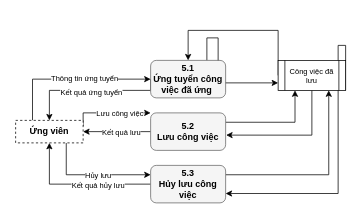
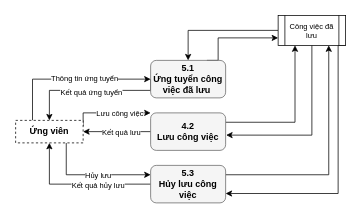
  <mxCell id="0" />
  <mxCell id="1" parent="0" />
  <mxCell id="2" style="edgeStyle=orthogonalEdgeStyle;rounded=0;orthogonalLoop=1;jettySize=auto;html=1;exitX=0.25;exitY=0;exitDx=0;exitDy=0;entryX=0;entryY=0.5;entryDx=0;entryDy=0;" edge="1" parent="1" source="8" target="12"><mxGeometry relative="1" as="geometry"><mxPoint x="-37.5" y="165" as="sourcePoint" /><mxPoint x="180" y="93" as="targetPoint" /><Array as="points"><mxPoint x="43" y="105" /></Array></mxGeometry></mxCell>
  <mxCell id="3" value="Thông tin ứng tuyển" style="edgeLabel;html=1;align=center;verticalAlign=middle;resizable=0;points=[];fontSize=10;" vertex="1" connectable="0" parent="2"><mxGeometry x="0.166" y="2" relative="1" as="geometry"><mxPoint as="offset" /></mxGeometry></mxCell>
  <mxCell id="4" style="edgeStyle=orthogonalEdgeStyle;rounded=0;orthogonalLoop=1;jettySize=auto;html=1;exitX=1;exitY=0.25;exitDx=0;exitDy=0;entryX=0;entryY=0;entryDx=0;entryDy=0;fontSize=10;fontColor=#000000;" edge="1" parent="1" source="8" target="20"><mxGeometry relative="1" as="geometry"><Array as="points"><mxPoint x="110" y="150" /></Array></mxGeometry></mxCell>
  <mxCell id="5" value="Lưu công việc" style="edgeLabel;html=1;align=center;verticalAlign=middle;resizable=0;points=[];fontSize=10;fontColor=#000000;" vertex="1" connectable="0" parent="4"><mxGeometry x="0.11" y="1" relative="1" as="geometry"><mxPoint x="5.83" y="1" as="offset" /></mxGeometry></mxCell>
  <mxCell id="6" style="edgeStyle=orthogonalEdgeStyle;rounded=0;orthogonalLoop=1;jettySize=auto;html=1;exitX=0.75;exitY=1;exitDx=0;exitDy=0;entryX=0;entryY=0.25;entryDx=0;entryDy=0;fontSize=10;fontColor=#000000;" edge="1" parent="1" source="8" target="24"><mxGeometry relative="1" as="geometry" /></mxCell>
  <mxCell id="7" value="Hủy lưu" style="edgeLabel;html=1;align=center;verticalAlign=middle;resizable=0;points=[];fontSize=10;fontColor=#000000;" vertex="1" connectable="0" parent="6"><mxGeometry x="0.086" relative="1" as="geometry"><mxPoint as="offset" /></mxGeometry></mxCell>
  <mxCell id="8" value="Ứng viên" style="rounded=0;whiteSpace=wrap;html=1;strokeWidth=1;fontStyle=1;dashed=1;" vertex="1" parent="1"><mxGeometry x="20" y="160" width="90" height="30" as="geometry" /></mxCell>
  <mxCell id="9" style="edgeStyle=orthogonalEdgeStyle;rounded=0;orthogonalLoop=1;jettySize=auto;html=1;exitX=0;exitY=0.5;exitDx=0;exitDy=0;fontSize=12;entryX=0.5;entryY=0;entryDx=0;entryDy=0;" edge="1" parent="1" source="12" target="8"><mxGeometry relative="1" as="geometry"><mxPoint x="-30" y="180" as="targetPoint" /><Array as="points"><mxPoint x="200" y="120" /><mxPoint x="65" y="120" /></Array></mxGeometry></mxCell>
  <mxCell id="10" value="Kết quả ứng tuyển" style="edgeLabel;html=1;align=center;verticalAlign=middle;resizable=0;points=[];fontSize=10;" vertex="1" connectable="0" parent="9"><mxGeometry x="0.005" y="1" relative="1" as="geometry"><mxPoint as="offset" /></mxGeometry></mxCell>
  <mxCell id="11" style="edgeStyle=orthogonalEdgeStyle;rounded=0;orthogonalLoop=1;jettySize=auto;html=1;exitX=0.75;exitY=0;exitDx=0;exitDy=0;entryX=0;entryY=0.75;entryDx=0;entryDy=0;fontSize=10;" edge="1" parent="1" source="12" target="16"><mxGeometry relative="1" as="geometry"><Array as="points"><mxPoint x="290" y="50" /></Array></mxGeometry></mxCell>
- <mxCell id="12" value="5.1&lt;br&gt;Ứng tuyển công việc đã ứng&amp;nbsp;" style="rounded=1;whiteSpace=wrap;html=1;labelBackgroundColor=none;strokeColor=#666666;strokeWidth=1;fontSize=12;fillColor=#f5f5f5;fontStyle=1;" vertex="1" parent="1"><mxGeometry x="200" y="80" width="100" height="50" as="geometry" /></mxCell>
+ <mxCell id="12" value="5.1&lt;br&gt;Ứng tuyển công việc đã lưu&amp;nbsp;" style="rounded=1;whiteSpace=wrap;html=1;labelBackgroundColor=none;strokeColor=#666666;strokeWidth=1;fontSize=12;fillColor=#f5f5f5;fontStyle=1;" vertex="1" parent="1"><mxGeometry x="200" y="80" width="100" height="50" as="geometry" /></mxCell>
  <mxCell id="13" style="edgeStyle=orthogonalEdgeStyle;rounded=0;orthogonalLoop=1;jettySize=auto;html=1;fontSize=10;exitX=0;exitY=0.5;exitDx=0;exitDy=0;entryX=0.5;entryY=0;entryDx=0;entryDy=0;" edge="1" parent="1" source="16" target="12"><mxGeometry relative="1" as="geometry"><mxPoint x="500" y="30" as="sourcePoint" /><mxPoint x="270" y="0" as="targetPoint" /><Array as="points"><mxPoint x="250" y="40" /></Array></mxGeometry></mxCell>
  <mxCell id="14" style="edgeStyle=orthogonalEdgeStyle;rounded=0;orthogonalLoop=1;jettySize=auto;html=1;exitX=0.5;exitY=1;exitDx=0;exitDy=0;entryX=1.007;entryY=0.593;entryDx=0;entryDy=0;entryPerimeter=0;fontSize=10;fontColor=#000000;" edge="1" parent="1" source="16" target="20"><mxGeometry relative="1" as="geometry" /></mxCell>
  <mxCell id="15" style="edgeStyle=orthogonalEdgeStyle;rounded=0;orthogonalLoop=1;jettySize=auto;html=1;exitX=1;exitY=1;exitDx=0;exitDy=0;entryX=1;entryY=0.75;entryDx=0;entryDy=0;fontSize=10;fontColor=#000000;" edge="1" parent="1" source="16" target="24"><mxGeometry relative="1" as="geometry"><Array as="points"><mxPoint x="450" y="60" /><mxPoint x="450" y="258" /></Array></mxGeometry></mxCell>
- <mxCell id="16" value="Công việc đã lưu" style="shape=process;whiteSpace=wrap;html=1;backgroundOutline=1;labelBackgroundColor=none;strokeColor=#000000;strokeWidth=1;gradientColor=none;fontSize=10;" vertex="1" parent="1"><mxGeometry x="370" y="80" width="90" height="40" as="geometry" /></mxCell>
+ <mxCell id="16" value="Công việc đã lưu" style="shape=process;whiteSpace=wrap;html=1;backgroundOutline=1;labelBackgroundColor=none;strokeColor=#000000;strokeWidth=1;gradientColor=none;fontSize=10;" vertex="1" parent="1"><mxGeometry x="370" y="20" width="90" height="40" as="geometry" /></mxCell>
  <mxCell id="17" style="edgeStyle=orthogonalEdgeStyle;rounded=0;orthogonalLoop=1;jettySize=auto;html=1;exitX=0;exitY=0.5;exitDx=0;exitDy=0;entryX=1;entryY=0.5;entryDx=0;entryDy=0;fontSize=10;fontColor=#000000;" edge="1" parent="1" source="20" target="8"><mxGeometry relative="1" as="geometry" /></mxCell>
  <mxCell id="18" value="Kết quả lưu" style="edgeLabel;html=1;align=center;verticalAlign=middle;resizable=0;points=[];fontSize=10;fontColor=#000000;" vertex="1" connectable="0" parent="17"><mxGeometry x="0.096" relative="1" as="geometry"><mxPoint x="9.33" as="offset" /></mxGeometry></mxCell>
  <mxCell id="19" style="edgeStyle=orthogonalEdgeStyle;rounded=0;orthogonalLoop=1;jettySize=auto;html=1;exitX=1;exitY=0.25;exitDx=0;exitDy=0;entryX=0.25;entryY=1;entryDx=0;entryDy=0;fontSize=10;fontColor=#000000;" edge="1" parent="1" source="20" target="16"><mxGeometry relative="1" as="geometry" /></mxCell>
- <mxCell id="20" value="5.2&lt;br&gt;Lưu công việc" style="rounded=1;whiteSpace=wrap;html=1;labelBackgroundColor=none;strokeColor=#666666;strokeWidth=1;fontSize=12;fillColor=#f5f5f5;fontStyle=1;" vertex="1" parent="1"><mxGeometry x="200" y="150" width="100" height="50" as="geometry" /></mxCell>
+ <mxCell id="20" value="4.2&lt;br&gt;Lưu công việc" style="rounded=1;whiteSpace=wrap;html=1;labelBackgroundColor=none;strokeColor=#666666;strokeWidth=1;fontSize=12;fillColor=#f5f5f5;fontStyle=1;" vertex="1" parent="1"><mxGeometry x="200" y="150" width="100" height="50" as="geometry" /></mxCell>
  <mxCell id="21" style="edgeStyle=orthogonalEdgeStyle;rounded=0;orthogonalLoop=1;jettySize=auto;html=1;exitX=0;exitY=0.5;exitDx=0;exitDy=0;entryX=0.5;entryY=1;entryDx=0;entryDy=0;fontSize=10;fontColor=#000000;" edge="1" parent="1" source="24" target="8"><mxGeometry relative="1" as="geometry" /></mxCell>
  <mxCell id="22" value="Kết quả hủy lưu" style="edgeLabel;html=1;align=center;verticalAlign=middle;resizable=0;points=[];fontSize=10;fontColor=#000000;" vertex="1" connectable="0" parent="21"><mxGeometry x="-0.184" relative="1" as="geometry"><mxPoint x="7.62" as="offset" /></mxGeometry></mxCell>
  <mxCell id="23" style="edgeStyle=orthogonalEdgeStyle;rounded=0;orthogonalLoop=1;jettySize=auto;html=1;exitX=1;exitY=0.25;exitDx=0;exitDy=0;entryX=0.75;entryY=1;entryDx=0;entryDy=0;fontSize=10;fontColor=#000000;" edge="1" parent="1" source="24" target="16"><mxGeometry relative="1" as="geometry" /></mxCell>
  <mxCell id="24" value="5.3&lt;br&gt;Hủy lưu công việc" style="rounded=1;whiteSpace=wrap;html=1;labelBackgroundColor=none;strokeColor=#666666;strokeWidth=1;fontSize=12;fillColor=#f5f5f5;fontStyle=1;" vertex="1" parent="1"><mxGeometry x="200" y="220" width="100" height="50" as="geometry" /></mxCell>
